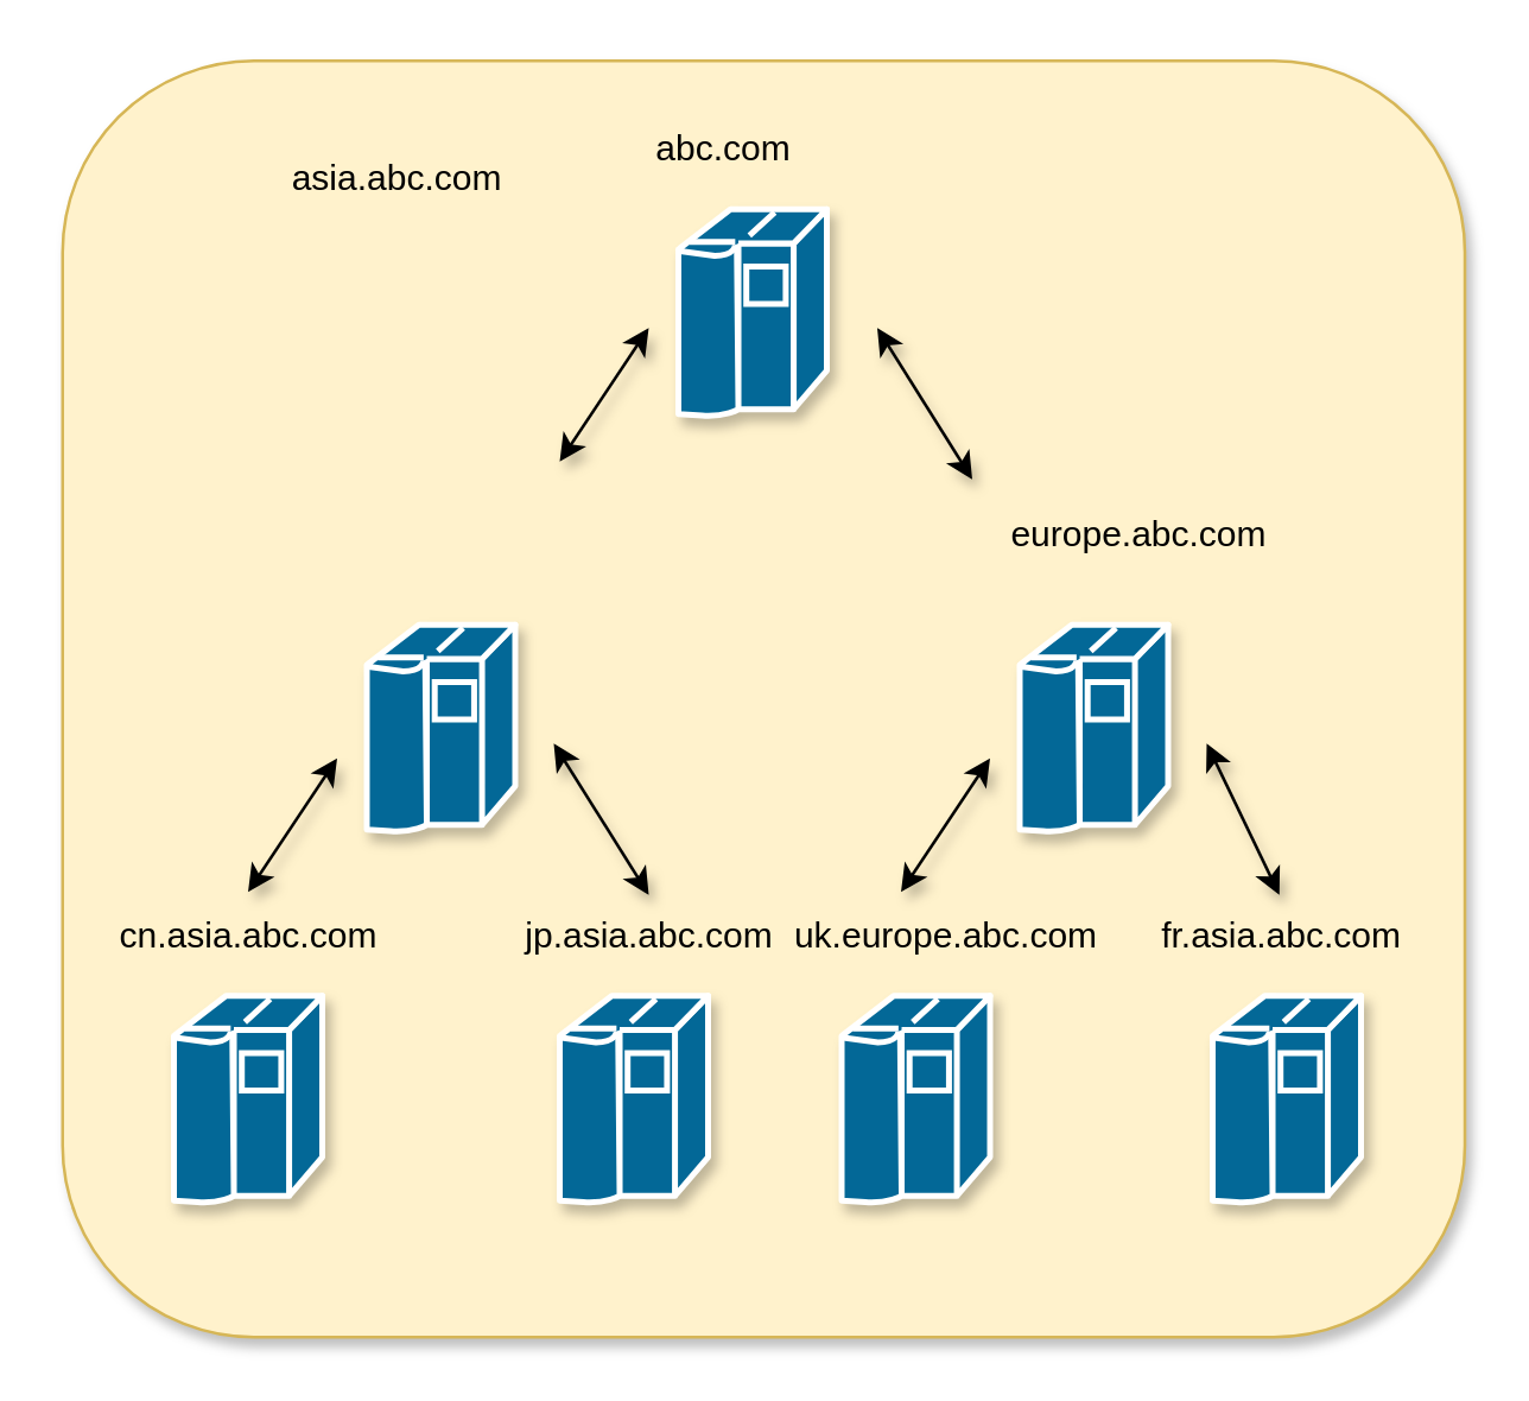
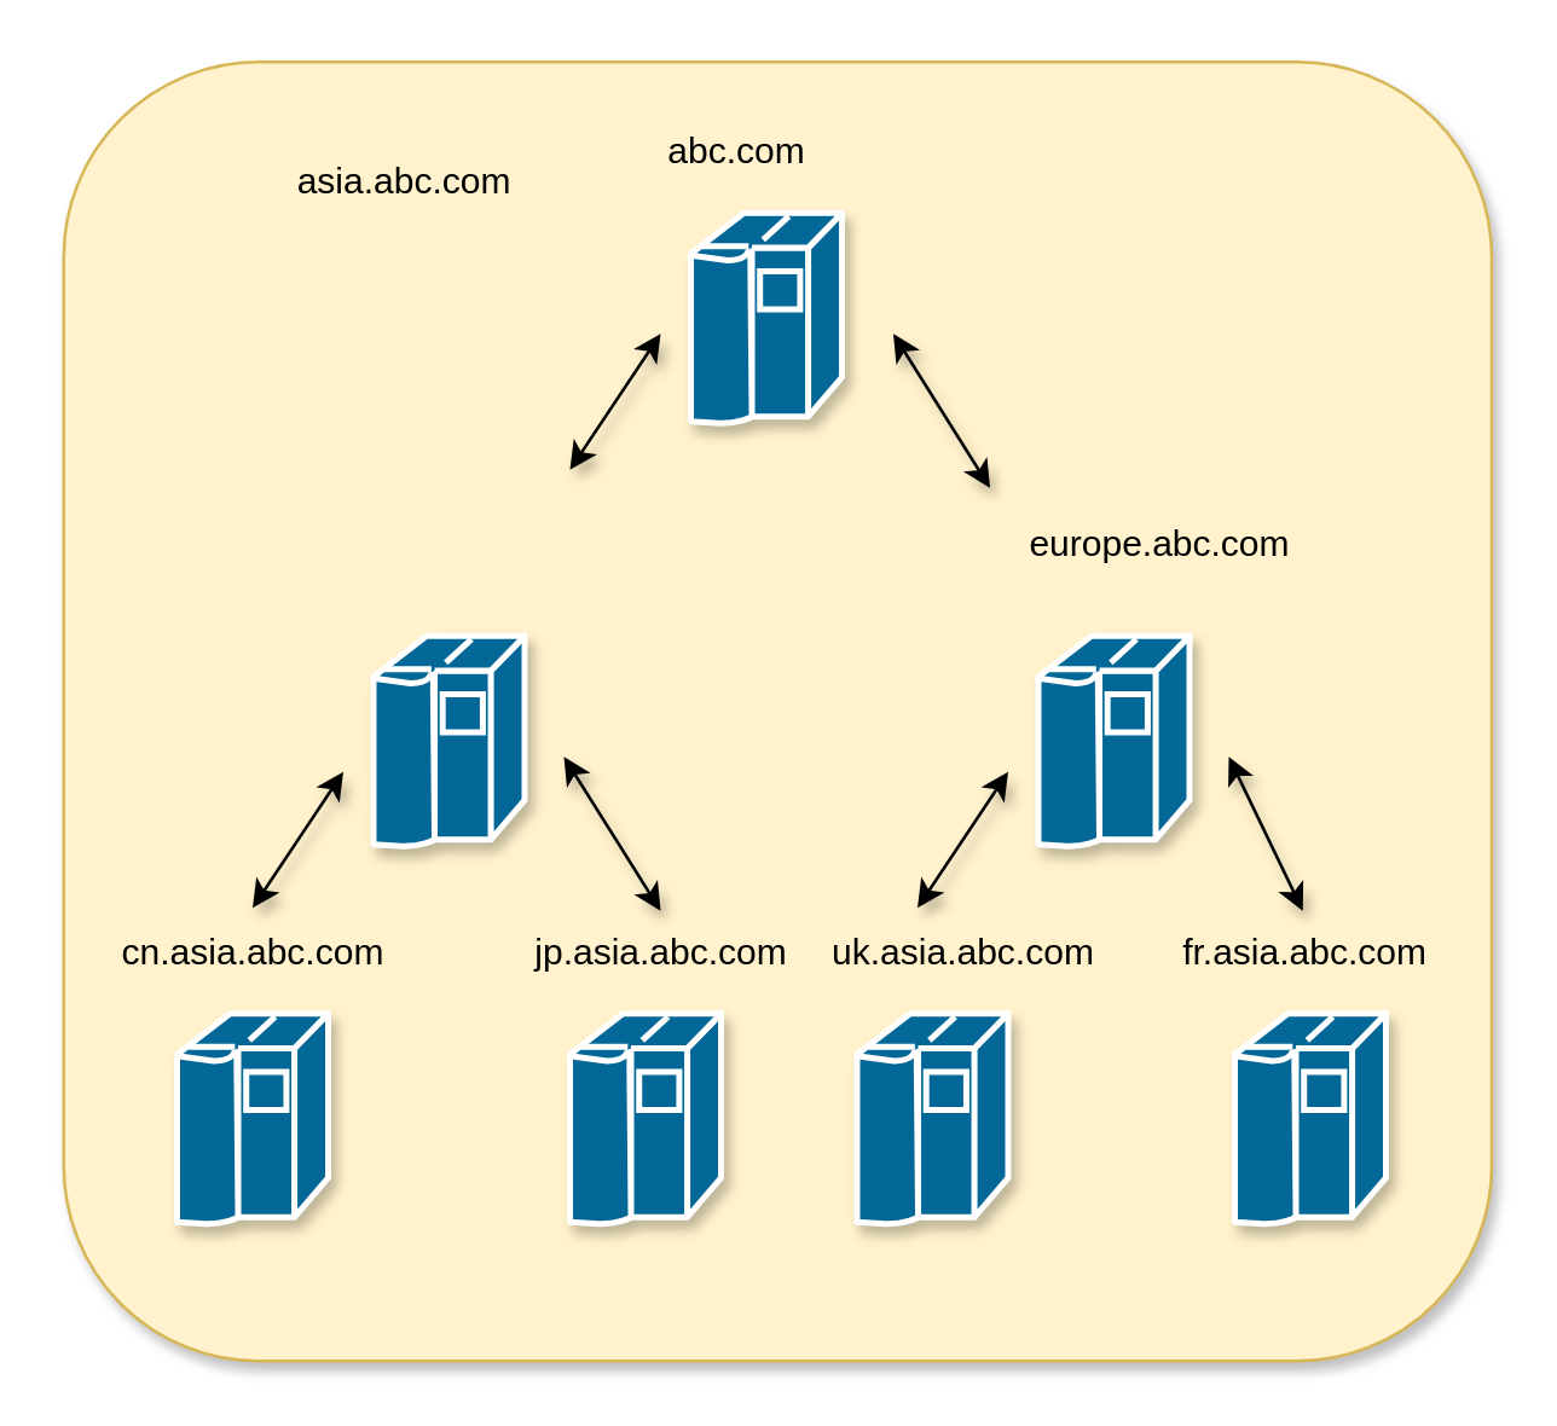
  <mxCell id="0" />
  <mxCell id="1" parent="0" />
  <mxCell id="2" value="" style="rounded=1;whiteSpace=wrap;html=1;fillColor=#fff2cc;strokeColor=#d6b656;shadow=1;" parent="1" vertex="1"><mxGeometry x="20.5" y="20" width="472.5" height="430" as="geometry" /></mxCell>
  <mxCell id="3" value="" style="shape=mxgraph.cisco.computers_and_peripherals.ibm_mainframe;html=1;pointerEvents=1;dashed=0;fillColor=#036897;strokeColor=#ffffff;strokeWidth=2;verticalLabelPosition=bottom;verticalAlign=top;align=center;outlineConnect=0;shadow=1;" parent="1" vertex="1"><mxGeometry x="228" y="70" width="50" height="70" as="geometry" /></mxCell>
  <mxCell id="4" value="abc.com" style="text;html=1;align=center;verticalAlign=middle;resizable=0;points=[];autosize=1;shadow=1;" parent="1" vertex="1"><mxGeometry x="213" y="40" width="60" height="20" as="geometry" /></mxCell>
  <mxCell id="5" value="" style="shape=mxgraph.cisco.computers_and_peripherals.ibm_mainframe;html=1;pointerEvents=1;dashed=0;fillColor=#036897;strokeColor=#ffffff;strokeWidth=2;verticalLabelPosition=bottom;verticalAlign=top;align=center;outlineConnect=0;shadow=1;" parent="1" vertex="1"><mxGeometry x="123" y="210" width="50" height="70" as="geometry" /></mxCell>
  <mxCell id="6" value="asia.abc.com" style="text;html=1;align=center;verticalAlign=middle;resizable=0;points=[];autosize=1;shadow=1;" parent="1" vertex="1"><mxGeometry x="88" y="50" width="90" height="20" as="geometry" /></mxCell>
  <mxCell id="7" value="" style="shape=mxgraph.cisco.computers_and_peripherals.ibm_mainframe;html=1;pointerEvents=1;dashed=0;fillColor=#036897;strokeColor=#ffffff;strokeWidth=2;verticalLabelPosition=bottom;verticalAlign=top;align=center;outlineConnect=0;shadow=1;" parent="1" vertex="1"><mxGeometry x="58" y="335" width="50" height="70" as="geometry" /></mxCell>
  <mxCell id="8" value="cn.asia.abc.com" style="text;html=1;align=center;verticalAlign=middle;resizable=0;points=[];autosize=1;shadow=1;" parent="1" vertex="1"><mxGeometry x="33" y="305" width="100" height="20" as="geometry" /></mxCell>
  <mxCell id="9" value="" style="shape=mxgraph.cisco.computers_and_peripherals.ibm_mainframe;html=1;pointerEvents=1;dashed=0;fillColor=#036897;strokeColor=#ffffff;strokeWidth=2;verticalLabelPosition=bottom;verticalAlign=top;align=center;outlineConnect=0;shadow=1;" parent="1" vertex="1"><mxGeometry x="188" y="335" width="50" height="70" as="geometry" /></mxCell>
  <mxCell id="10" value="jp.asia.abc.com" style="text;html=1;align=center;verticalAlign=middle;resizable=0;points=[];autosize=1;shadow=1;" parent="1" vertex="1"><mxGeometry x="168" y="305" width="100" height="20" as="geometry" /></mxCell>
  <mxCell id="11" value="" style="endArrow=classic;startArrow=classic;html=1;shadow=1;" parent="1" edge="1"><mxGeometry width="50" height="50" relative="1" as="geometry"><mxPoint x="83" y="300" as="sourcePoint" /><mxPoint x="113" y="255" as="targetPoint" /></mxGeometry></mxCell>
  <mxCell id="12" value="" style="endArrow=classic;startArrow=classic;html=1;entryX=0.5;entryY=-0.2;entryDx=0;entryDy=0;entryPerimeter=0;shadow=1;" parent="1" target="10" edge="1"><mxGeometry width="50" height="50" relative="1" as="geometry"><mxPoint x="186" y="250" as="sourcePoint" /><mxPoint x="223" y="310" as="targetPoint" /></mxGeometry></mxCell>
  <mxCell id="13" value="" style="endArrow=classic;startArrow=classic;html=1;shadow=1;" parent="1" edge="1"><mxGeometry width="50" height="50" relative="1" as="geometry"><mxPoint x="188" y="155" as="sourcePoint" /><mxPoint x="218" y="110" as="targetPoint" /></mxGeometry></mxCell>
  <mxCell id="14" value="" style="shape=mxgraph.cisco.computers_and_peripherals.ibm_mainframe;html=1;pointerEvents=1;dashed=0;fillColor=#036897;strokeColor=#ffffff;strokeWidth=2;verticalLabelPosition=bottom;verticalAlign=top;align=center;outlineConnect=0;shadow=1;" parent="1" vertex="1"><mxGeometry x="343" y="210" width="50" height="70" as="geometry" /></mxCell>
  <mxCell id="15" value="europe.abc.com" style="text;html=1;align=center;verticalAlign=middle;resizable=0;points=[];autosize=1;shadow=1;" parent="1" vertex="1"><mxGeometry x="333" y="170" width="100" height="20" as="geometry" /></mxCell>
  <mxCell id="16" value="" style="shape=mxgraph.cisco.computers_and_peripherals.ibm_mainframe;html=1;pointerEvents=1;dashed=0;fillColor=#036897;strokeColor=#ffffff;strokeWidth=2;verticalLabelPosition=bottom;verticalAlign=top;align=center;outlineConnect=0;shadow=1;" parent="1" vertex="1"><mxGeometry x="283" y="335" width="50" height="70" as="geometry" /></mxCell>
- <mxCell id="17" value="uk.europe.abc.com" style="text;html=1;align=center;verticalAlign=middle;resizable=0;points=[];autosize=1;shadow=1;" parent="1" vertex="1"><mxGeometry x="258" y="305" width="120" height="20" as="geometry" /></mxCell>
+ <mxCell id="17" value="uk.asia.abc.com" style="text;html=1;align=center;verticalAlign=middle;resizable=0;points=[];autosize=1;shadow=1;" parent="1" vertex="1"><mxGeometry x="258" y="305" width="120" height="20" as="geometry" /></mxCell>
  <mxCell id="18" value="" style="shape=mxgraph.cisco.computers_and_peripherals.ibm_mainframe;html=1;pointerEvents=1;dashed=0;fillColor=#036897;strokeColor=#ffffff;strokeWidth=2;verticalLabelPosition=bottom;verticalAlign=top;align=center;outlineConnect=0;shadow=1;" parent="1" vertex="1"><mxGeometry x="408" y="335" width="50" height="70" as="geometry" /></mxCell>
  <mxCell id="19" value="fr.asia.abc.com" style="text;html=1;align=center;verticalAlign=middle;resizable=0;points=[];autosize=1;shadow=1;" parent="1" vertex="1"><mxGeometry x="375.5" y="305" width="110" height="20" as="geometry" /></mxCell>
  <mxCell id="20" value="" style="endArrow=classic;startArrow=classic;html=1;shadow=1;" parent="1" edge="1"><mxGeometry width="50" height="50" relative="1" as="geometry"><mxPoint x="303" y="300" as="sourcePoint" /><mxPoint x="333" y="255" as="targetPoint" /></mxGeometry></mxCell>
  <mxCell id="21" value="" style="endArrow=classic;startArrow=classic;html=1;entryX=0.5;entryY=-0.2;entryDx=0;entryDy=0;entryPerimeter=0;shadow=1;" parent="1" target="19" edge="1"><mxGeometry width="50" height="50" relative="1" as="geometry"><mxPoint x="406" y="250" as="sourcePoint" /><mxPoint x="443" y="310" as="targetPoint" /></mxGeometry></mxCell>
  <mxCell id="22" value="" style="endArrow=classic;startArrow=classic;html=1;entryX=0.5;entryY=-0.2;entryDx=0;entryDy=0;entryPerimeter=0;shadow=1;" parent="1" edge="1"><mxGeometry width="50" height="50" relative="1" as="geometry"><mxPoint x="295" y="110" as="sourcePoint" /><mxPoint x="327" y="161" as="targetPoint" /></mxGeometry></mxCell>
